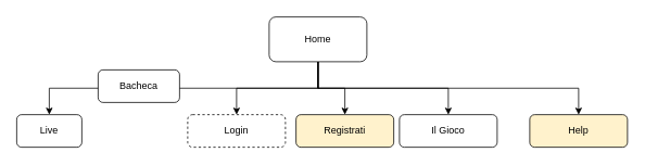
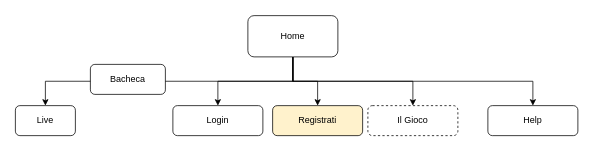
  <mxCell id="0" />
  <mxCell id="1" parent="0" />
- <mxCell id="2" value="Login" style="rounded=1;whiteSpace=wrap;html=1;dashed=1;" parent="1" vertex="1"><mxGeometry x="230" y="140" width="120" height="40" as="geometry" /></mxCell>
+ <mxCell id="2" value="Login" style="rounded=1;whiteSpace=wrap;html=1;" parent="1" vertex="1"><mxGeometry x="230" y="140" width="120" height="40" as="geometry" /></mxCell>
  <mxCell id="3" style="edgeStyle=orthogonalEdgeStyle;rounded=0;orthogonalLoop=1;jettySize=auto;html=1;exitX=0.5;exitY=1;exitDx=0;exitDy=0;entryX=0.5;entryY=0;entryDx=0;entryDy=0;" parent="1" source="8" target="12" edge="1"><mxGeometry relative="1" as="geometry" /></mxCell>
  <mxCell id="4" style="edgeStyle=orthogonalEdgeStyle;rounded=0;orthogonalLoop=1;jettySize=auto;html=1;exitX=0.5;exitY=1;exitDx=0;exitDy=0;entryX=0.5;entryY=0;entryDx=0;entryDy=0;" parent="1" source="8" target="2" edge="1"><mxGeometry relative="1" as="geometry" /></mxCell>
  <mxCell id="5" style="edgeStyle=orthogonalEdgeStyle;rounded=0;orthogonalLoop=1;jettySize=auto;html=1;exitX=0.5;exitY=1;exitDx=0;exitDy=0;entryX=0.5;entryY=0;entryDx=0;entryDy=0;" parent="1" source="8" target="10" edge="1"><mxGeometry relative="1" as="geometry" /></mxCell>
  <mxCell id="6" style="edgeStyle=orthogonalEdgeStyle;rounded=0;orthogonalLoop=1;jettySize=auto;html=1;exitX=0.5;exitY=1;exitDx=0;exitDy=0;entryX=0.5;entryY=0;entryDx=0;entryDy=0;" parent="1" source="8" target="9" edge="1"><mxGeometry relative="1" as="geometry" /></mxCell>
  <mxCell id="7" style="edgeStyle=orthogonalEdgeStyle;rounded=0;orthogonalLoop=1;jettySize=auto;html=1;exitX=0.5;exitY=1;exitDx=0;exitDy=0;entryX=0.5;entryY=0;entryDx=0;entryDy=0;" parent="1" source="8" target="11" edge="1"><mxGeometry relative="1" as="geometry" /></mxCell>
  <mxCell id="8" value="Home" style="rounded=1;whiteSpace=wrap;html=1;" parent="1" vertex="1"><mxGeometry x="330" y="20" width="120" height="55" as="geometry" /></mxCell>
- <mxCell id="9" value="Il Gioco" style="rounded=1;whiteSpace=wrap;html=1;" parent="1" vertex="1"><mxGeometry x="490" y="140" width="120" height="40" as="geometry" /></mxCell>
+ <mxCell id="9" value="Il Gioco" style="rounded=1;whiteSpace=wrap;html=1;dashed=1;" parent="1" vertex="1"><mxGeometry x="490" y="140" width="120" height="40" as="geometry" /></mxCell>
  <mxCell id="10" value="Registrati" style="rounded=1;whiteSpace=wrap;html=1;fillColor=#fff2cc;" parent="1" vertex="1"><mxGeometry x="363" y="140" width="120" height="40" as="geometry" /></mxCell>
- <mxCell id="11" value="Help" style="rounded=1;whiteSpace=wrap;html=1;fillColor=#fff2cc;" parent="1" vertex="1"><mxGeometry x="650" y="140" width="120" height="40" as="geometry" /></mxCell>
+ <mxCell id="11" value="Help" style="rounded=1;whiteSpace=wrap;html=1;" parent="1" vertex="1"><mxGeometry x="650" y="140" width="120" height="40" as="geometry" /></mxCell>
  <mxCell id="12" value="Live" style="rounded=1;whiteSpace=wrap;html=1;" parent="1" vertex="1"><mxGeometry x="20" y="140" width="80" height="40" as="geometry" /></mxCell>
  <mxCell id="13" style="edgeStyle=orthogonalEdgeStyle;rounded=0;orthogonalLoop=1;jettySize=auto;html=1;exitX=0.5;exitY=0;exitDx=0;exitDy=0;entryX=0.5;entryY=0;entryDx=0;entryDy=0;" edge="1" parent="1" target="14"><mxGeometry relative="1" as="geometry"><mxPoint x="170" y="100" as="sourcePoint" /></mxGeometry></mxCell>
  <mxCell id="14" value="Bacheca" style="rounded=1;whiteSpace=wrap;html=1;" vertex="1" parent="1"><mxGeometry x="120" y="85" width="100" height="40" as="geometry" /></mxCell>
